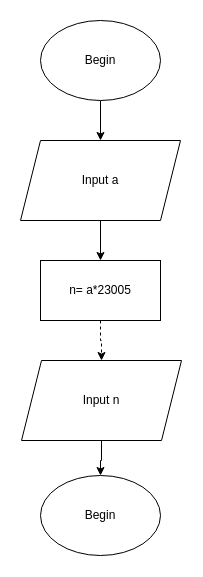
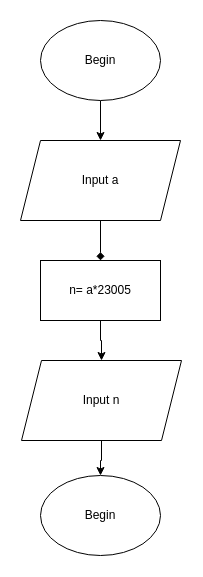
  <mxCell id="0" />
  <mxCell id="1" parent="0" />
  <mxCell id="2" value="" style="edgeStyle=orthogonalEdgeStyle;rounded=0;orthogonalLoop=1;jettySize=auto;html=1;" parent="1" source="3" target="5" edge="1"><mxGeometry relative="1" as="geometry" /></mxCell>
  <mxCell id="3" value="Begin" style="ellipse;whiteSpace=wrap;html=1;" parent="1" vertex="1"><mxGeometry x="40" y="20" width="120" height="80" as="geometry" /></mxCell>
- <mxCell id="4" value="" style="edgeStyle=orthogonalEdgeStyle;rounded=0;orthogonalLoop=1;jettySize=auto;html=1;" parent="1" source="5" target="7" edge="1"><mxGeometry relative="1" as="geometry" /></mxCell>
+ <mxCell id="4" value="" style="edgeStyle=orthogonalEdgeStyle;rounded=0;orthogonalLoop=1;jettySize=auto;html=1;endArrow=diamond;" parent="1" source="5" target="7" edge="1"><mxGeometry relative="1" as="geometry" /></mxCell>
  <mxCell id="5" value="&lt;p align=&quot;center&quot; class=&quot;MsoNormal&quot;&gt;&lt;span lang=&quot;EN-US&quot;&gt;Input a&lt;/span&gt;&lt;/p&gt;" style="shape=parallelogram;perimeter=parallelogramPerimeter;whiteSpace=wrap;html=1;fixedSize=1;" parent="1" vertex="1"><mxGeometry x="20" y="140" width="160" height="80" as="geometry" /></mxCell>
- <mxCell id="6" value="" style="edgeStyle=orthogonalEdgeStyle;rounded=0;orthogonalLoop=1;jettySize=auto;html=1;dashed=1;" parent="1" source="7" target="9" edge="1"><mxGeometry relative="1" as="geometry" /></mxCell>
+ <mxCell id="6" value="" style="edgeStyle=orthogonalEdgeStyle;rounded=0;orthogonalLoop=1;jettySize=auto;html=1;" parent="1" source="7" target="9" edge="1"><mxGeometry relative="1" as="geometry" /></mxCell>
  <mxCell id="7" value="&lt;p align=&quot;center&quot; class=&quot;MsoNormal&quot;&gt;n= a*23005&lt;/p&gt;" style="rounded=0;whiteSpace=wrap;html=1;" parent="1" vertex="1"><mxGeometry x="40" y="260" width="120" height="60" as="geometry" /></mxCell>
  <mxCell id="8" value="" style="edgeStyle=orthogonalEdgeStyle;rounded=0;orthogonalLoop=1;jettySize=auto;html=1;" parent="1" source="9" target="10" edge="1"><mxGeometry relative="1" as="geometry" /></mxCell>
  <mxCell id="9" value="&lt;p align=&quot;center&quot; class=&quot;MsoNormal&quot;&gt;&lt;span lang=&quot;EN-US&quot;&gt;Input n&lt;/span&gt;&lt;/p&gt;" style="shape=parallelogram;perimeter=parallelogramPerimeter;whiteSpace=wrap;html=1;fixedSize=1;" parent="1" vertex="1"><mxGeometry x="21" y="360" width="160" height="80" as="geometry" /></mxCell>
  <mxCell id="10" value="Begin" style="ellipse;whiteSpace=wrap;html=1;" parent="1" vertex="1"><mxGeometry x="40" y="475" width="120" height="80" as="geometry" /></mxCell>
